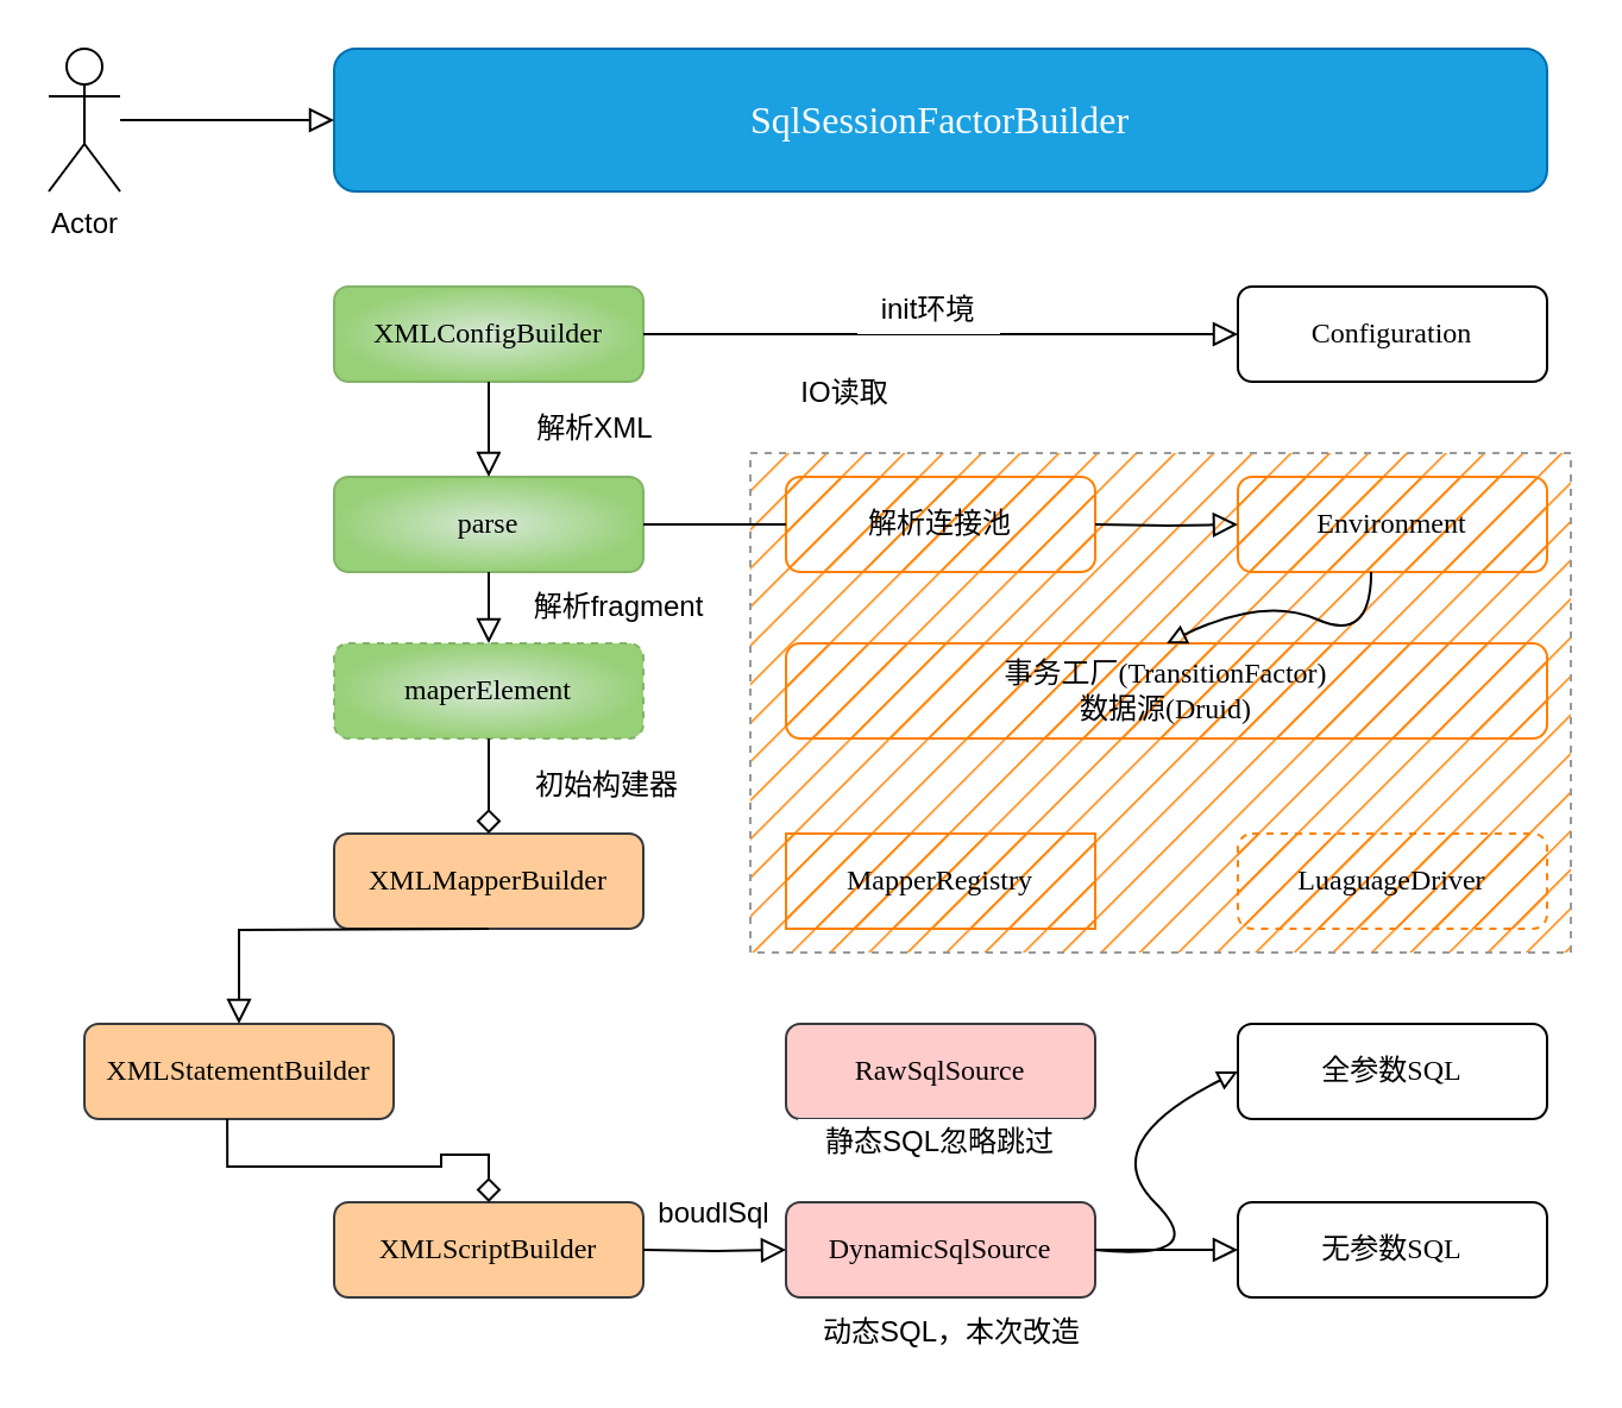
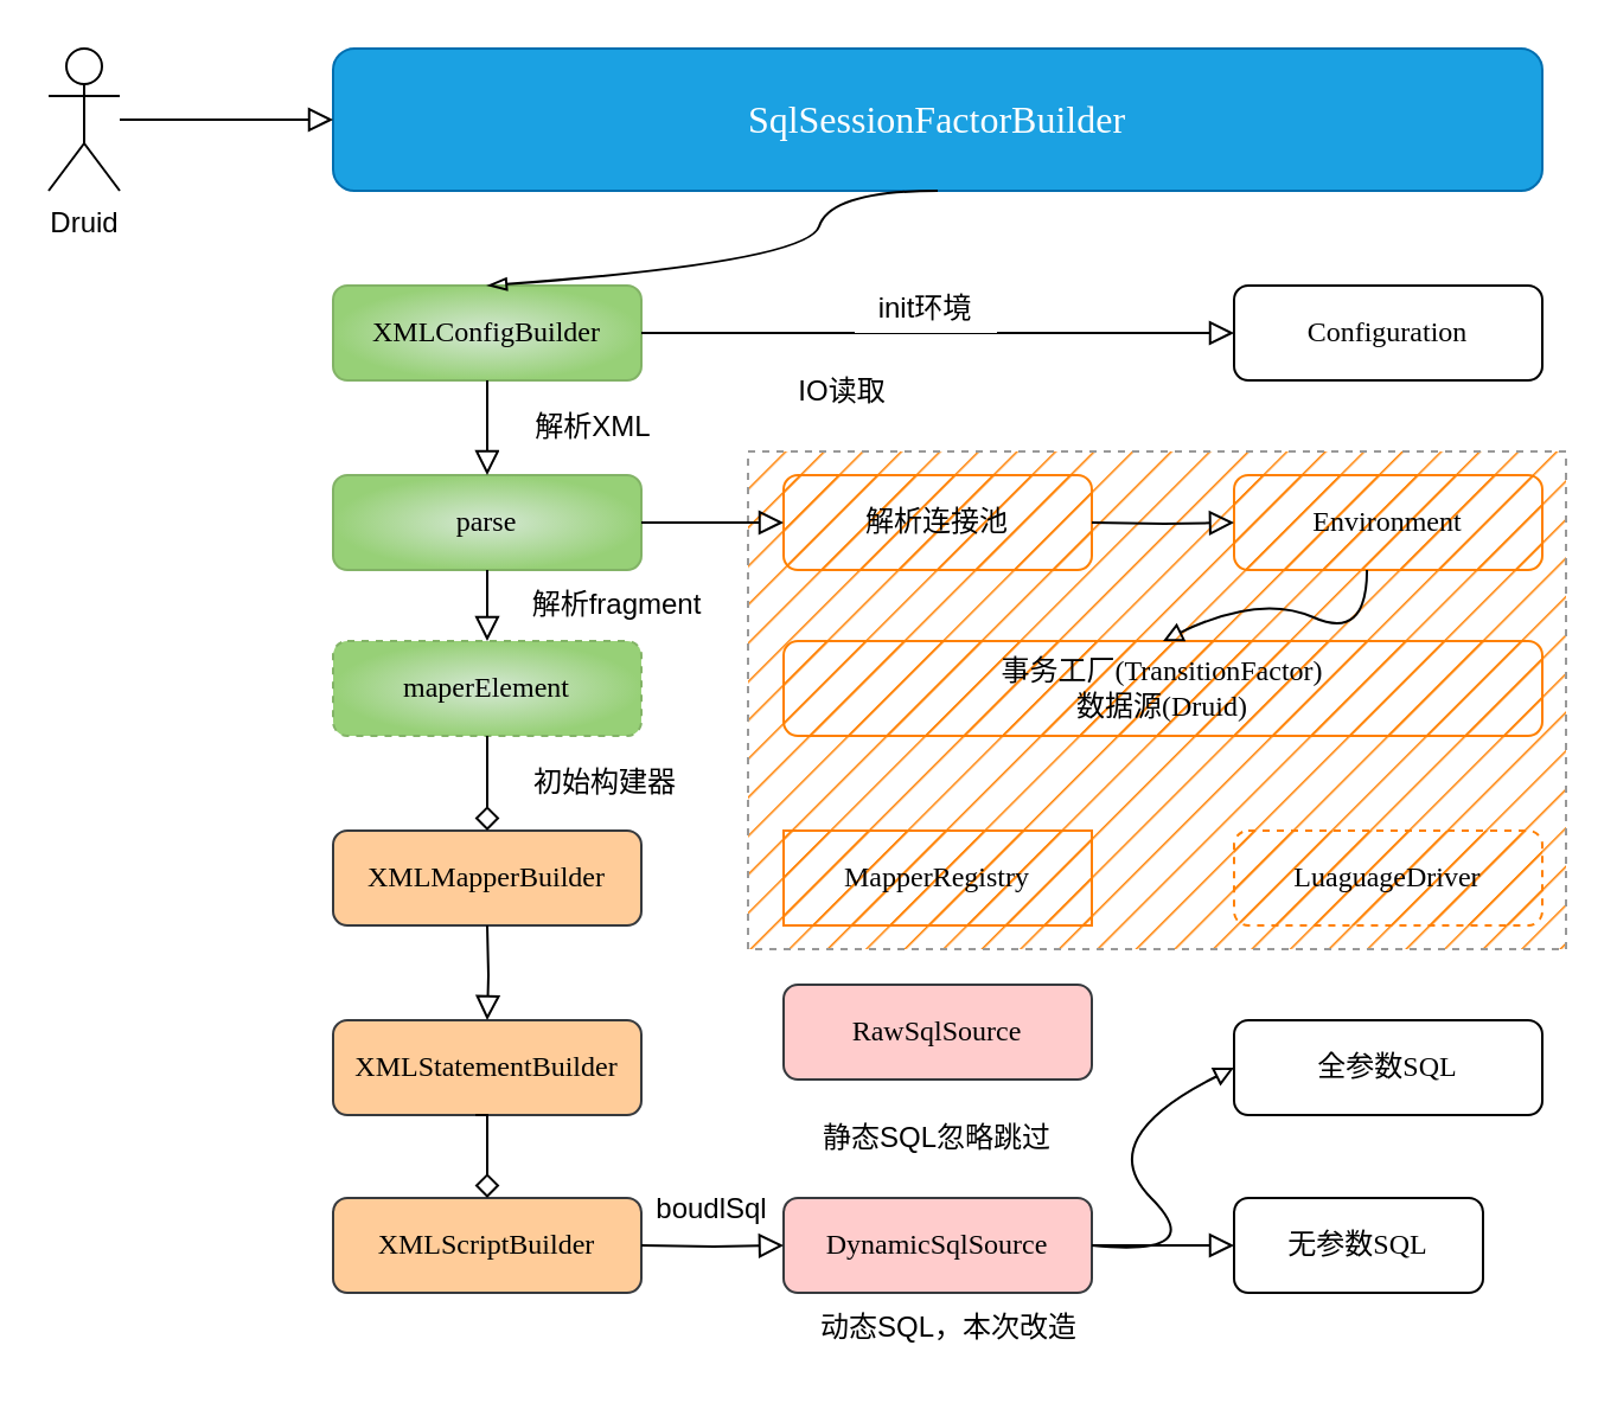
  <mxCell id="0" />
  <mxCell id="1" parent="0" />
  <mxCell id="2" value="boudlSql" style="rounded=0;whiteSpace=wrap;html=1;strokeColor=none;" vertex="1" parent="1"><mxGeometry x="260" y="500" width="80" height="20" as="geometry" /></mxCell>
  <mxCell id="3" value="" style="rounded=0;whiteSpace=wrap;html=1;dashed=1;strokeColor=#999999;fillStyle=hatch;fillColor=#FF8000;" vertex="1" parent="1"><mxGeometry x="315" y="190" width="345" height="210" as="geometry" /></mxCell>
- <mxCell id="4" value="Actor" style="shape=umlActor;verticalLabelPosition=bottom;verticalAlign=top;html=1;outlineConnect=0;" vertex="1" parent="1"><mxGeometry x="20" y="20" width="30" height="60" as="geometry" /></mxCell>
+ <mxCell id="4" value="Druid" style="shape=umlActor;verticalLabelPosition=bottom;verticalAlign=top;html=1;outlineConnect=0;" vertex="1" parent="1"><mxGeometry x="20" y="20" width="30" height="60" as="geometry" /></mxCell>
  <mxCell id="5" value="&lt;font style=&quot;font-size: 16px;&quot; face=&quot;Comic Sans MS&quot;&gt;SqlSessionFactorBuilder&lt;/font&gt;" style="rounded=1;whiteSpace=wrap;html=1;fontSize=12;glass=0;strokeWidth=1;shadow=0;fillColor=#1ba1e2;fontColor=#ffffff;strokeColor=#006EAF;" vertex="1" parent="1"><mxGeometry x="140" y="20" width="510" height="60" as="geometry" /></mxCell>
  <mxCell id="6" value="" style="rounded=0;html=1;jettySize=auto;orthogonalLoop=1;fontSize=11;endArrow=block;endFill=0;endSize=8;strokeWidth=1;shadow=0;labelBackgroundColor=none;edgeStyle=orthogonalEdgeStyle;entryX=0;entryY=0.5;entryDx=0;entryDy=0;" edge="1" parent="1" source="4" target="5"><mxGeometry x="0.333" y="20" relative="1" as="geometry"><mxPoint as="offset" /><mxPoint x="200" y="-140" as="sourcePoint" /><mxPoint x="200" y="-80" as="targetPoint" /></mxGeometry></mxCell>
  <mxCell id="7" value="&lt;font face=&quot;Comic Sans MS&quot;&gt;XMLConfigBuilder&lt;/font&gt;" style="rounded=1;whiteSpace=wrap;html=1;fontSize=12;glass=0;strokeWidth=1;shadow=0;gradientDirection=radial;fillStyle=hatch;fillColor=#d5e8d4;strokeColor=#82b366;gradientColor=#97d077;" vertex="1" parent="1"><mxGeometry x="140" y="120" width="130" height="40" as="geometry" /></mxCell>
+ <mxCell id="8" value="" style="curved=1;endArrow=blockThin;html=1;rounded=0;exitX=0.5;exitY=1;exitDx=0;exitDy=0;entryX=0.5;entryY=0;entryDx=0;entryDy=0;endFill=0;" edge="1" parent="1" source="5" target="7"><mxGeometry width="50" height="50" relative="1" as="geometry"><mxPoint x="360" y="200" as="sourcePoint" /><mxPoint x="410" y="150" as="targetPoint" /><Array as="points"><mxPoint x="350" y="80" /><mxPoint x="340" y="110" /></Array></mxGeometry></mxCell>
  <mxCell id="9" value="IO读取" style="rounded=0;whiteSpace=wrap;html=1;strokeColor=none;" vertex="1" parent="1"><mxGeometry x="335" y="155" width="40" height="20" as="geometry" /></mxCell>
  <mxCell id="10" value="&lt;font face=&quot;Comic Sans MS&quot;&gt;Configuration&lt;/font&gt;" style="rounded=1;whiteSpace=wrap;html=1;fontSize=12;glass=0;strokeWidth=1;shadow=0;gradientDirection=radial;fillStyle=hatch;fillColor=none;strokeColor=#000000;" vertex="1" parent="1"><mxGeometry x="520" y="120" width="130" height="40" as="geometry" /></mxCell>
  <mxCell id="11" value="" style="rounded=0;html=1;jettySize=auto;orthogonalLoop=1;fontSize=11;endArrow=block;endFill=0;endSize=8;strokeWidth=1;shadow=0;labelBackgroundColor=none;edgeStyle=orthogonalEdgeStyle;entryX=0;entryY=0.5;entryDx=0;entryDy=0;exitX=1;exitY=0.5;exitDx=0;exitDy=0;" edge="1" parent="1" source="7" target="10"><mxGeometry x="0.333" y="20" relative="1" as="geometry"><mxPoint as="offset" /><mxPoint x="60" y="60" as="sourcePoint" /><mxPoint x="150" y="60" as="targetPoint" /></mxGeometry></mxCell>
  <mxCell id="12" value="init环境" style="rounded=0;whiteSpace=wrap;html=1;strokeColor=none;" vertex="1" parent="1"><mxGeometry x="360" y="120" width="60" height="20" as="geometry" /></mxCell>
  <mxCell id="13" value="&lt;font face=&quot;Comic Sans MS&quot;&gt;parse&lt;/font&gt;" style="rounded=1;whiteSpace=wrap;html=1;fontSize=12;glass=0;strokeWidth=1;shadow=0;gradientDirection=radial;fillStyle=hatch;fillColor=#d5e8d4;strokeColor=#82b366;gradientColor=#97d077;" vertex="1" parent="1"><mxGeometry x="140" y="200" width="130" height="40" as="geometry" /></mxCell>
  <mxCell id="14" value="" style="rounded=0;html=1;jettySize=auto;orthogonalLoop=1;fontSize=11;endArrow=block;endFill=0;endSize=8;strokeWidth=1;shadow=0;labelBackgroundColor=none;edgeStyle=orthogonalEdgeStyle;entryX=0.5;entryY=0;entryDx=0;entryDy=0;exitX=0.5;exitY=1;exitDx=0;exitDy=0;" edge="1" parent="1" source="7" target="13"><mxGeometry x="0.333" y="20" relative="1" as="geometry"><mxPoint as="offset" /><mxPoint x="60" y="60" as="sourcePoint" /><mxPoint x="150" y="60" as="targetPoint" /></mxGeometry></mxCell>
  <mxCell id="15" value="&lt;font face=&quot;Comic Sans MS&quot;&gt;解析连接池&lt;/font&gt;" style="rounded=1;whiteSpace=wrap;html=1;fontSize=12;glass=0;strokeWidth=1;shadow=0;gradientDirection=radial;fillStyle=hatch;fillColor=#FF8000;strokeColor=#FF8000;gradientColor=none;" vertex="1" parent="1"><mxGeometry x="330" y="200" width="130" height="40" as="geometry" /></mxCell>
  <mxCell id="16" value="&lt;font face=&quot;Comic Sans MS&quot;&gt;Environment&lt;/font&gt;" style="rounded=1;whiteSpace=wrap;html=1;fontSize=12;glass=0;strokeWidth=1;shadow=0;gradientDirection=radial;fillStyle=hatch;fillColor=#FF8000;strokeColor=#FF8000;gradientColor=none;" vertex="1" parent="1"><mxGeometry x="520" y="200" width="130" height="40" as="geometry" /></mxCell>
  <mxCell id="17" value="&lt;font face=&quot;Comic Sans MS&quot;&gt;事务工厂(TransitionFactor)&lt;br&gt;数据源(Druid)&lt;/font&gt;" style="rounded=1;whiteSpace=wrap;html=1;fontSize=12;glass=0;strokeWidth=1;shadow=0;gradientDirection=radial;fillStyle=hatch;fillColor=#FF8000;strokeColor=#FF8000;gradientColor=none;" vertex="1" parent="1"><mxGeometry x="330" y="270" width="320" height="40" as="geometry" /></mxCell>
- <mxCell id="18" value="" style="rounded=0;html=1;jettySize=auto;orthogonalLoop=1;fontSize=11;endArrow=none;endFill=0;endSize=8;strokeWidth=1;shadow=0;labelBackgroundColor=none;edgeStyle=orthogonalEdgeStyle;entryX=0;entryY=0.5;entryDx=0;entryDy=0;exitX=1;exitY=0.5;exitDx=0;exitDy=0;" edge="1" parent="1" source="13" target="15"><mxGeometry x="0.333" y="20" relative="1" as="geometry"><mxPoint as="offset" /><mxPoint x="215" y="170" as="sourcePoint" /><mxPoint x="215" y="210" as="targetPoint" /></mxGeometry></mxCell>
+ <mxCell id="18" value="" style="rounded=0;html=1;jettySize=auto;orthogonalLoop=1;fontSize=11;endArrow=block;endFill=0;endSize=8;strokeWidth=1;shadow=0;labelBackgroundColor=none;edgeStyle=orthogonalEdgeStyle;entryX=0;entryY=0.5;entryDx=0;entryDy=0;exitX=1;exitY=0.5;exitDx=0;exitDy=0;" edge="1" parent="1" source="13" target="15"><mxGeometry x="0.333" y="20" relative="1" as="geometry"><mxPoint as="offset" /><mxPoint x="215" y="170" as="sourcePoint" /><mxPoint x="215" y="210" as="targetPoint" /></mxGeometry></mxCell>
  <mxCell id="19" value="" style="rounded=0;html=1;jettySize=auto;orthogonalLoop=1;fontSize=11;endArrow=block;endFill=0;endSize=8;strokeWidth=1;shadow=0;labelBackgroundColor=none;edgeStyle=orthogonalEdgeStyle;entryX=0;entryY=0.5;entryDx=0;entryDy=0;" edge="1" parent="1" target="16"><mxGeometry x="0.333" y="20" relative="1" as="geometry"><mxPoint as="offset" /><mxPoint x="460" y="220" as="sourcePoint" /><mxPoint x="340" y="230" as="targetPoint" /></mxGeometry></mxCell>
  <mxCell id="20" value="" style="curved=1;endArrow=block;html=1;rounded=0;exitX=0.5;exitY=1;exitDx=0;exitDy=0;entryX=0.528;entryY=0;entryDx=0;entryDy=0;entryPerimeter=0;endFill=0;" edge="1" parent="1"><mxGeometry width="50" height="50" relative="1" as="geometry"><mxPoint x="576.04" y="240" as="sourcePoint" /><mxPoint x="490" y="270" as="targetPoint" /><Array as="points"><mxPoint x="576" y="270" /><mxPoint x="531.04" y="250" /></Array></mxGeometry></mxCell>
  <mxCell id="21" value="&lt;font face=&quot;Comic Sans MS&quot;&gt;maperElement&lt;/font&gt;" style="rounded=1;whiteSpace=wrap;html=1;fontSize=12;glass=0;strokeWidth=1;shadow=0;gradientDirection=radial;fillStyle=hatch;fillColor=#d5e8d4;strokeColor=#82b366;gradientColor=#97d077;dashed=1;" vertex="1" parent="1"><mxGeometry x="140" y="270" width="130" height="40" as="geometry" /></mxCell>
  <mxCell id="22" value="" style="rounded=0;html=1;jettySize=auto;orthogonalLoop=1;fontSize=11;endArrow=block;endFill=0;endSize=8;strokeWidth=1;shadow=0;labelBackgroundColor=none;edgeStyle=orthogonalEdgeStyle;entryX=0.5;entryY=0;entryDx=0;entryDy=0;exitX=0.5;exitY=1;exitDx=0;exitDy=0;" edge="1" parent="1" source="13" target="21"><mxGeometry x="0.333" y="20" relative="1" as="geometry"><mxPoint as="offset" /><mxPoint x="215" y="170" as="sourcePoint" /><mxPoint x="215" y="210" as="targetPoint" /></mxGeometry></mxCell>
  <mxCell id="23" value="解析XML" style="rounded=0;whiteSpace=wrap;html=1;strokeColor=none;" vertex="1" parent="1"><mxGeometry x="210" y="170" width="80" height="20" as="geometry" /></mxCell>
  <mxCell id="24" value="解析fragment" style="rounded=0;whiteSpace=wrap;html=1;strokeColor=none;" vertex="1" parent="1"><mxGeometry x="220" y="245" width="80" height="20" as="geometry" /></mxCell>
  <mxCell id="25" value="&lt;font face=&quot;Comic Sans MS&quot;&gt;XMLMapperBuilder&lt;/font&gt;" style="rounded=1;whiteSpace=wrap;html=1;fontSize=12;glass=0;strokeWidth=1;shadow=0;gradientDirection=radial;fillStyle=auto;fillColor=#ffcc99;strokeColor=#36393d;" vertex="1" parent="1"><mxGeometry x="140" y="350" width="130" height="40" as="geometry" /></mxCell>
  <mxCell id="26" value="" style="rounded=0;html=1;jettySize=auto;orthogonalLoop=1;fontSize=11;endArrow=diamond;endFill=0;endSize=8;strokeWidth=1;shadow=0;labelBackgroundColor=none;edgeStyle=orthogonalEdgeStyle;exitX=0.5;exitY=1;exitDx=0;exitDy=0;" edge="1" parent="1" source="21" target="25"><mxGeometry x="0.333" y="20" relative="1" as="geometry"><mxPoint as="offset" /><mxPoint x="215" y="250" as="sourcePoint" /><mxPoint x="215" y="280" as="targetPoint" /></mxGeometry></mxCell>
- <mxCell id="27" value="&lt;font face=&quot;Comic Sans MS&quot;&gt;XMLStatementBuilder&lt;/font&gt;" style="rounded=1;whiteSpace=wrap;html=1;fontSize=12;glass=0;strokeWidth=1;shadow=0;gradientDirection=radial;fillStyle=auto;fillColor=#ffcc99;strokeColor=#36393d;" vertex="1" parent="1"><mxGeometry x="35" y="430" width="130" height="40" as="geometry" /></mxCell>
+ <mxCell id="27" value="&lt;font face=&quot;Comic Sans MS&quot;&gt;XMLStatementBuilder&lt;/font&gt;" style="rounded=1;whiteSpace=wrap;html=1;fontSize=12;glass=0;strokeWidth=1;shadow=0;gradientDirection=radial;fillStyle=auto;fillColor=#ffcc99;strokeColor=#36393d;" vertex="1" parent="1"><mxGeometry x="140" y="430" width="130" height="40" as="geometry" /></mxCell>
  <mxCell id="28" value="" style="rounded=0;html=1;jettySize=auto;orthogonalLoop=1;fontSize=11;endArrow=block;endFill=0;endSize=8;strokeWidth=1;shadow=0;labelBackgroundColor=none;edgeStyle=orthogonalEdgeStyle;" edge="1" parent="1" target="27"><mxGeometry x="0.333" y="20" relative="1" as="geometry"><mxPoint as="offset" /><mxPoint x="205" y="390" as="sourcePoint" /><mxPoint x="215" y="360" as="targetPoint" /></mxGeometry></mxCell>
  <mxCell id="29" value="&lt;font face=&quot;Comic Sans MS&quot;&gt;MapperRegistry&lt;/font&gt;" style="whiteSpace=wrap;html=1;fontSize=12;glass=0;strokeWidth=1;shadow=0;gradientDirection=radial;fillStyle=hatch;fillColor=#FF8000;strokeColor=#FF8000;gradientColor=none;rounded=0;" vertex="1" parent="1"><mxGeometry x="330" y="350" width="130" height="40" as="geometry" /></mxCell>
  <mxCell id="30" value="&lt;font face=&quot;Comic Sans MS&quot;&gt;LuaguageDriver&lt;/font&gt;" style="rounded=1;whiteSpace=wrap;html=1;fontSize=12;glass=0;strokeWidth=1;shadow=0;gradientDirection=radial;fillStyle=hatch;fillColor=#FF8000;strokeColor=#FF8000;gradientColor=none;dashed=1;" vertex="1" parent="1"><mxGeometry x="520" y="350" width="130" height="40" as="geometry" /></mxCell>
  <mxCell id="31" value="初始构建器" style="rounded=0;whiteSpace=wrap;html=1;strokeColor=none;" vertex="1" parent="1"><mxGeometry x="215" y="320" width="80" height="20" as="geometry" /></mxCell>
  <mxCell id="32" value="&lt;font face=&quot;Comic Sans MS&quot;&gt;XMLScriptBuilder&lt;/font&gt;" style="rounded=1;whiteSpace=wrap;html=1;fontSize=12;glass=0;strokeWidth=1;shadow=0;gradientDirection=radial;fillStyle=auto;fillColor=#ffcc99;strokeColor=#36393d;" vertex="1" parent="1"><mxGeometry x="140" y="505" width="130" height="40" as="geometry" /></mxCell>
  <mxCell id="33" value="" style="rounded=0;html=1;jettySize=auto;orthogonalLoop=1;fontSize=11;endArrow=diamond;endFill=0;endSize=8;strokeWidth=1;shadow=0;labelBackgroundColor=none;edgeStyle=orthogonalEdgeStyle;entryX=0.5;entryY=0;entryDx=0;entryDy=0;exitX=0.462;exitY=1;exitDx=0;exitDy=0;exitPerimeter=0;" edge="1" parent="1" source="27" target="32"><mxGeometry x="0.333" y="20" relative="1" as="geometry"><mxPoint as="offset" /><mxPoint x="215" y="400" as="sourcePoint" /><mxPoint x="215" y="440" as="targetPoint" /></mxGeometry></mxCell>
  <mxCell id="34" value="&lt;font face=&quot;Comic Sans MS&quot;&gt;DynamicSqlSource&lt;/font&gt;" style="rounded=1;whiteSpace=wrap;html=1;fontSize=12;glass=0;strokeWidth=1;shadow=0;gradientDirection=radial;fillStyle=auto;fillColor=#ffcccc;strokeColor=#36393d;" vertex="1" parent="1"><mxGeometry x="330" y="505" width="130" height="40" as="geometry" /></mxCell>
  <mxCell id="35" value="" style="rounded=0;html=1;jettySize=auto;orthogonalLoop=1;fontSize=11;endArrow=block;endFill=0;endSize=8;strokeWidth=1;shadow=0;labelBackgroundColor=none;edgeStyle=orthogonalEdgeStyle;entryX=0;entryY=0.5;entryDx=0;entryDy=0;" edge="1" parent="1" target="34"><mxGeometry x="0.333" y="20" relative="1" as="geometry"><mxPoint as="offset" /><mxPoint x="270" y="525" as="sourcePoint" /><mxPoint x="215" y="515" as="targetPoint" /></mxGeometry></mxCell>
- <mxCell id="36" value="&lt;font face=&quot;Comic Sans MS&quot;&gt;RawSqlSource&lt;/font&gt;" style="rounded=1;whiteSpace=wrap;html=1;fontSize=12;glass=0;strokeWidth=1;shadow=0;gradientDirection=radial;fillStyle=auto;fillColor=#ffcccc;strokeColor=#36393d;" vertex="1" parent="1"><mxGeometry x="330" y="430" width="130" height="40" as="geometry" /></mxCell>
+ <mxCell id="36" value="&lt;font face=&quot;Comic Sans MS&quot;&gt;RawSqlSource&lt;/font&gt;" style="rounded=1;whiteSpace=wrap;html=1;fontSize=12;glass=0;strokeWidth=1;shadow=0;gradientDirection=radial;fillStyle=auto;fillColor=#ffcccc;strokeColor=#36393d;" vertex="1" parent="1"><mxGeometry x="330" y="415" width="130" height="40" as="geometry" /></mxCell>
  <mxCell id="37" value="动态SQL，本次改造" style="rounded=0;whiteSpace=wrap;html=1;strokeColor=none;" vertex="1" parent="1"><mxGeometry x="340" y="550" width="120" height="20" as="geometry" /></mxCell>
  <mxCell id="38" value="静态SQL忽略跳过" style="rounded=0;whiteSpace=wrap;html=1;strokeColor=none;" vertex="1" parent="1"><mxGeometry x="335" y="470" width="120" height="20" as="geometry" /></mxCell>
  <mxCell id="39" value="&lt;font face=&quot;Comic Sans MS&quot;&gt;全参数SQL&lt;/font&gt;" style="rounded=1;whiteSpace=wrap;html=1;fontSize=12;glass=0;strokeWidth=1;shadow=0;gradientDirection=radial;fillStyle=auto;" vertex="1" parent="1"><mxGeometry x="520" y="430" width="130" height="40" as="geometry" /></mxCell>
- <mxCell id="40" value="&lt;font face=&quot;Comic Sans MS&quot;&gt;无参数SQL&lt;/font&gt;" style="rounded=1;whiteSpace=wrap;html=1;fontSize=12;glass=0;strokeWidth=1;shadow=0;gradientDirection=radial;fillStyle=auto;" vertex="1" parent="1"><mxGeometry x="520" y="505" width="130" height="40" as="geometry" /></mxCell>
+ <mxCell id="40" value="&lt;font face=&quot;Comic Sans MS&quot;&gt;无参数SQL&lt;/font&gt;" style="rounded=1;whiteSpace=wrap;html=1;fontSize=12;glass=0;strokeWidth=1;shadow=0;gradientDirection=radial;fillStyle=auto;" vertex="1" parent="1"><mxGeometry x="520" y="505" width="105" height="40" as="geometry" /></mxCell>
  <mxCell id="41" value="" style="rounded=0;html=1;jettySize=auto;orthogonalLoop=1;fontSize=11;endArrow=block;endFill=0;endSize=8;strokeWidth=1;shadow=0;labelBackgroundColor=none;edgeStyle=orthogonalEdgeStyle;entryX=0;entryY=0.5;entryDx=0;entryDy=0;exitX=1;exitY=0.5;exitDx=0;exitDy=0;" edge="1" parent="1" source="34" target="40"><mxGeometry x="0.333" y="20" relative="1" as="geometry"><mxPoint as="offset" /><mxPoint x="280" y="535" as="sourcePoint" /><mxPoint x="340" y="535" as="targetPoint" /></mxGeometry></mxCell>
  <mxCell id="42" value="" style="curved=1;endArrow=block;html=1;rounded=0;entryX=0;entryY=0.5;entryDx=0;entryDy=0;exitX=1;exitY=0.5;exitDx=0;exitDy=0;endFill=0;" edge="1" parent="1" source="34" target="39"><mxGeometry width="50" height="50" relative="1" as="geometry"><mxPoint x="460" y="530" as="sourcePoint" /><mxPoint x="510" y="480" as="targetPoint" /><Array as="points"><mxPoint x="510" y="530" /><mxPoint x="460" y="480" /></Array></mxGeometry></mxCell>
